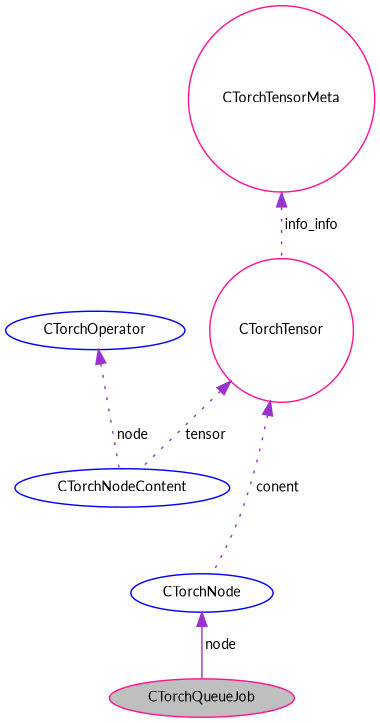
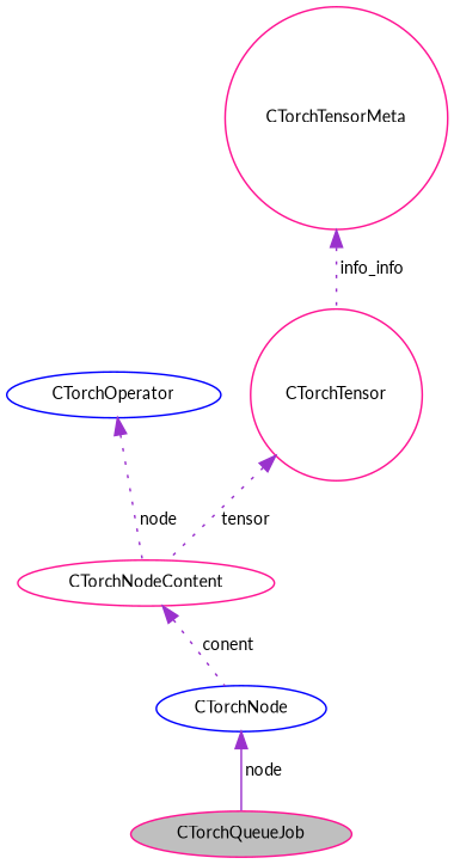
  digraph {
    fontname=Lato
    node [color=deeppink fillcolor=white fontname=Lato fontsize=10 shape=ellipse style=filled]
    edge [color=darkorchid3 dir=back fontname=Lato fontsize=10 labelfontname=Helvetica labelfontsize=10 style=dotted]
    n1 [fillcolor=grey75 fontcolor=black height=0.2 label=CTorchQueueJob width=0.4]
    n2 [color=blue height=0.2 label=CTorchNode width=0.4]
-   n3 [color=blue height=0.2 label=CTorchNodeContent width=0.4]
+   n3 [height=0.2 label=CTorchNodeContent width=0.4]
    n4 [color=blue height=0.2 label=CTorchOperator width=0.4]
    n5 [height=0.2 label=CTorchTensor shape=circle width=0.4]
    n6 [height=0.2 label=CTorchTensorMeta shape=circle width=0.4]
    n2 -> n1 [label=" node" style=solid]
-   n5 -> n2 [label=" conent"]
+   n3 -> n2 [label=" conent"]
    n4 -> n3 [label=" node"]
    n5 -> n3 [label=" tensor"]
    n6 -> n5 [label=" info_info"]
  }
